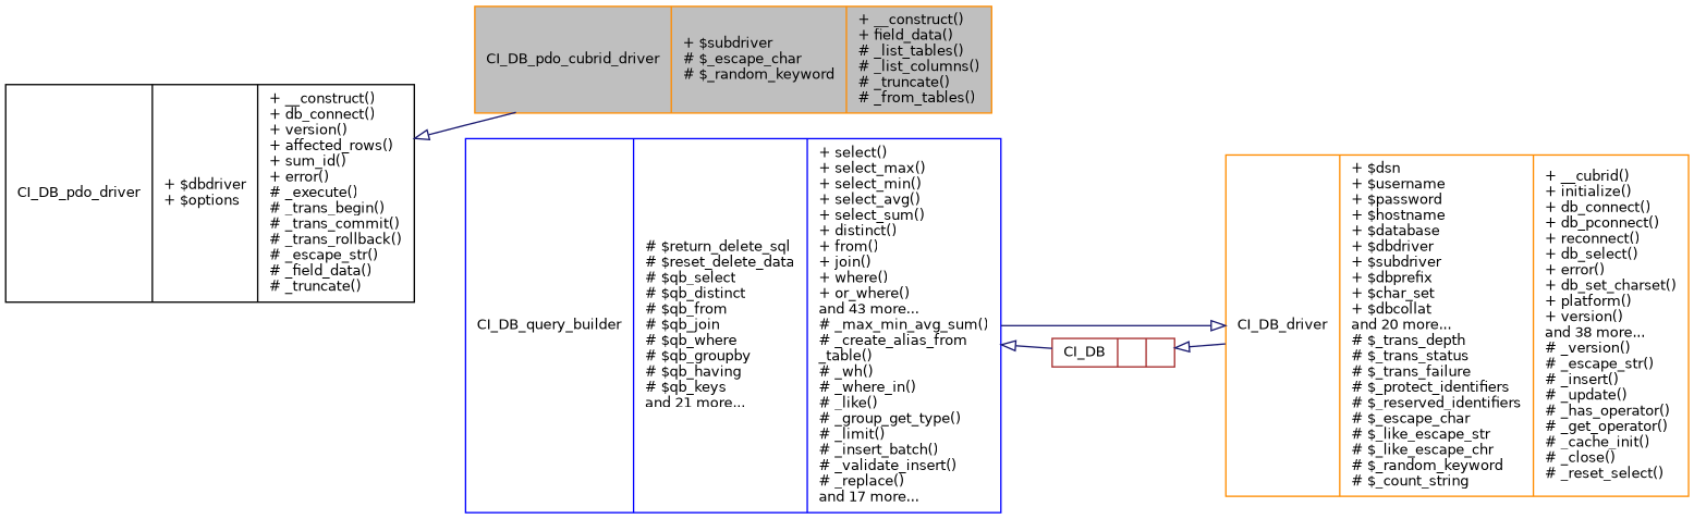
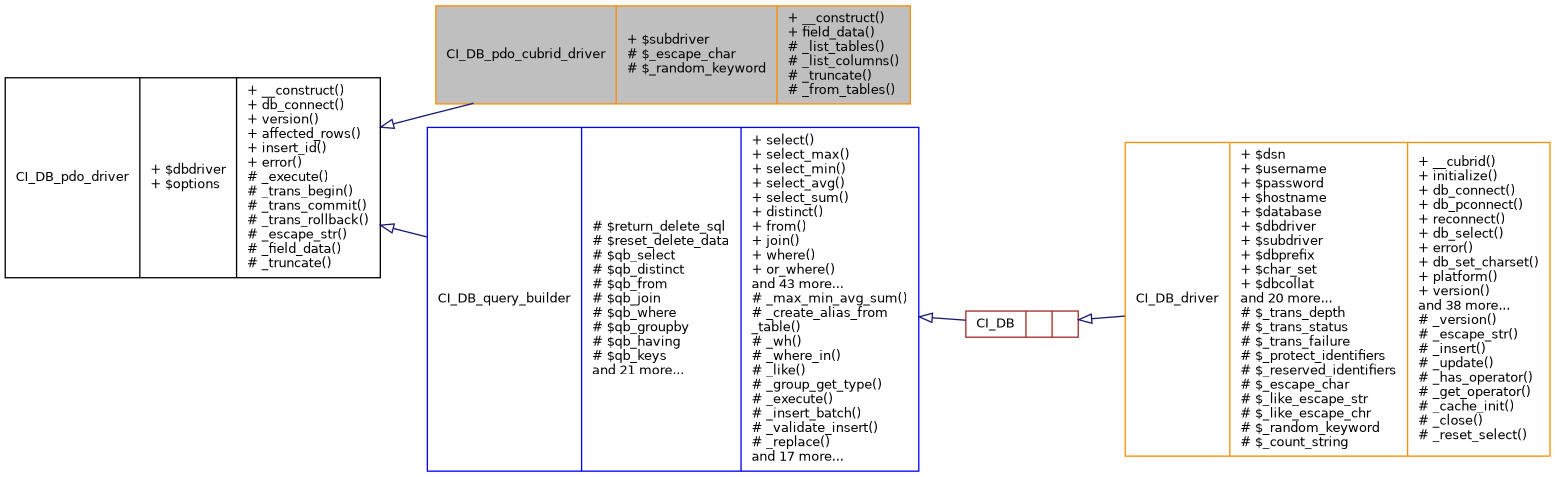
  digraph {
    fontname="DejaVu Sans"
    rankdir=LR
    node [color=darkorange fillcolor=white fontname="DejaVu Sans" fontsize=10 shape=record style=filled]
    edge [arrowtail=onormal color=midnightblue dir=back fontname="DejaVu Sans" fontsize=10 labelfontname=Helvetica labelfontsize=10 style=solid]
    n1 [fillcolor=grey75 fontcolor=black height=0.2 label="{CI_DB_pdo_cubrid_driver\n|+ $subdriver\l# $_escape_char\l# $_random_keyword\l|+ __construct()\l+ field_data()\l# _list_tables()\l# _list_columns()\l# _truncate()\l# _from_tables()\l}" width=0.4]
-   n2 [color=black height=0.2 label="{CI_DB_pdo_driver\n|+ $dbdriver\l+ $options\l|+ __construct()\l+ db_connect()\l+ version()\l+ affected_rows()\l+ sum_id()\l+ error()\l# _execute()\l# _trans_begin()\l# _trans_commit()\l# _trans_rollback()\l# _escape_str()\l# _field_data()\l# _truncate()\l}" width=0.4]
+   n2 [color=black height=0.2 label="{CI_DB_pdo_driver\n|+ $dbdriver\l+ $options\l|+ __construct()\l+ db_connect()\l+ version()\l+ affected_rows()\l+ insert_id()\l+ error()\l# _execute()\l# _trans_begin()\l# _trans_commit()\l# _trans_rollback()\l# _escape_str()\l# _field_data()\l# _truncate()\l}" width=0.4]
    n3 [color=brown height=0.2 label="{CI_DB\n||}" width=0.4]
    n4 [height=0.2 label="{CI_DB_driver\n|+ $dsn\l+ $username\l+ $password\l+ $hostname\l+ $database\l+ $dbdriver\l+ $subdriver\l+ $dbprefix\l+ $char_set\l+ $dbcollat\land 20 more...\l# $_trans_depth\l# $_trans_status\l# $_trans_failure\l# $_protect_identifiers\l# $_reserved_identifiers\l# $_escape_char\l# $_like_escape_str\l# $_like_escape_chr\l# $_random_keyword\l# $_count_string\l|+ __cubrid()\l+ initialize()\l+ db_connect()\l+ db_pconnect()\l+ reconnect()\l+ db_select()\l+ error()\l+ db_set_charset()\l+ platform()\l+ version()\land 38 more...\l# _version()\l# _escape_str()\l# _insert()\l# _update()\l# _has_operator()\l# _get_operator()\l# _cache_init()\l# _close()\l# _reset_select()\l}" width=0.4]
-   n5 [color=blue height=0.2 label="{CI_DB_query_builder\n|# $return_delete_sql\l# $reset_delete_data\l# $qb_select\l# $qb_distinct\l# $qb_from\l# $qb_join\l# $qb_where\l# $qb_groupby\l# $qb_having\l# $qb_keys\land 21 more...\l|+ select()\l+ select_max()\l+ select_min()\l+ select_avg()\l+ select_sum()\l+ distinct()\l+ from()\l+ join()\l+ where()\l+ or_where()\land 43 more...\l# _max_min_avg_sum()\l# _create_alias_from\l_table()\l# _wh()\l# _where_in()\l# _like()\l# _group_get_type()\l# _limit()\l# _insert_batch()\l# _validate_insert()\l# _replace()\land 17 more...\l}" width=0.4]
+   n5 [color=blue height=0.2 label="{CI_DB_query_builder\n|# $return_delete_sql\l# $reset_delete_data\l# $qb_select\l# $qb_distinct\l# $qb_from\l# $qb_join\l# $qb_where\l# $qb_groupby\l# $qb_having\l# $qb_keys\land 21 more...\l|+ select()\l+ select_max()\l+ select_min()\l+ select_avg()\l+ select_sum()\l+ distinct()\l+ from()\l+ join()\l+ where()\l+ or_where()\land 43 more...\l# _max_min_avg_sum()\l# _create_alias_from\l_table()\l# _wh()\l# _where_in()\l# _like()\l# _group_get_type()\l# _execute()\l# _insert_batch()\l# _validate_insert()\l# _replace()\land 17 more...\l}" width=0.4]
    n2 -> n1
    n3 -> n4
-   n4 -> n5
+   n2 -> n5
    n5 -> n3
  }
